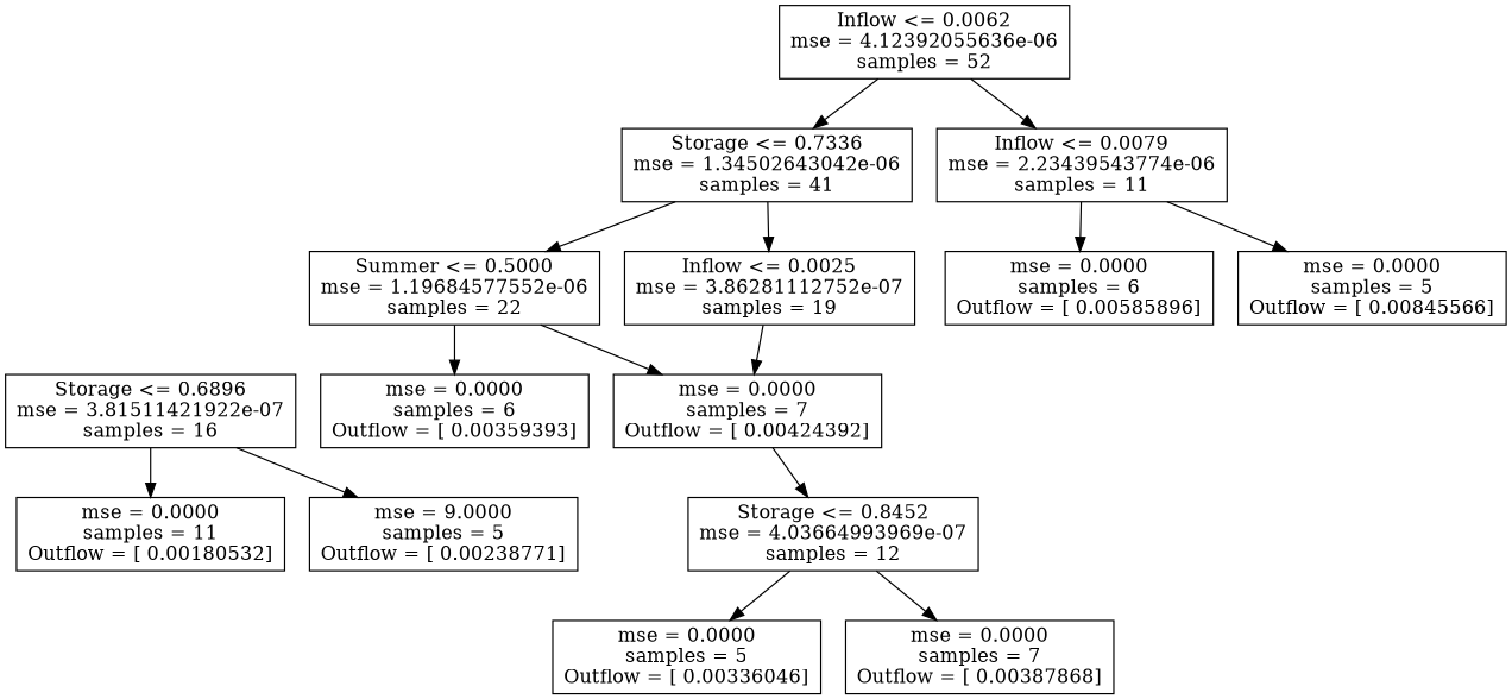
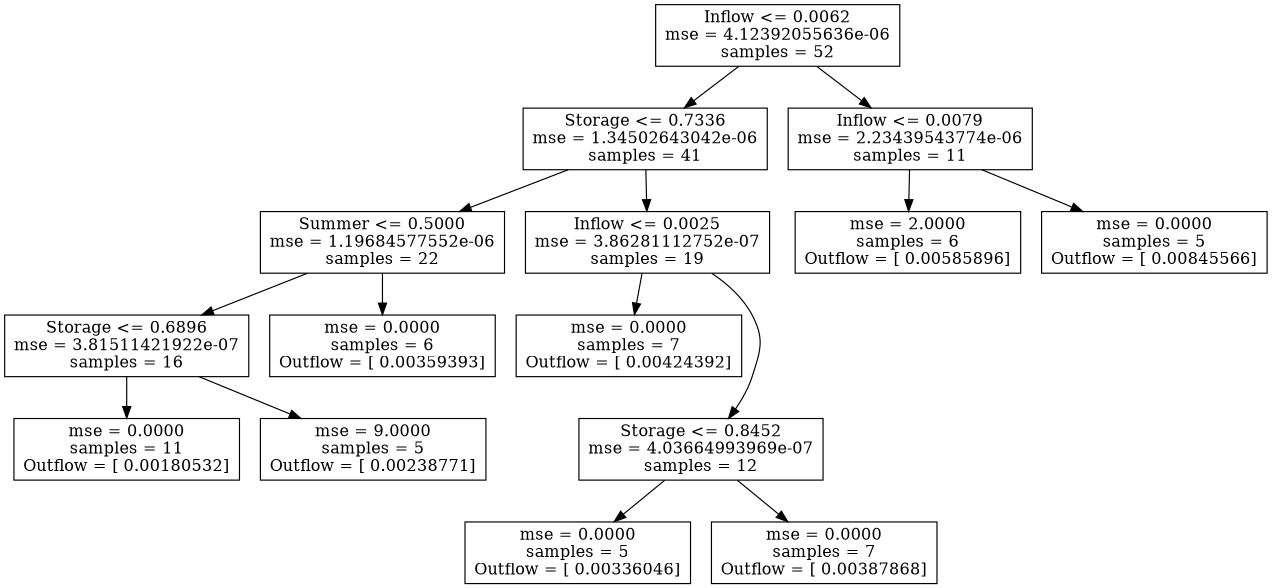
  digraph {
    node [shape=box]
    n1 [label="Inflow <= 0.0062\nmse = 4.12392055636e-06\nsamples = 52"]
    n2 [label="Storage <= 0.7336\nmse = 1.34502643042e-06\nsamples = 41"]
    n3 [label="Inflow <= 0.0079\nmse = 2.23439543774e-06\nsamples = 11"]
    n4 [label="Summer <= 0.5000\nmse = 1.19684577552e-06\nsamples = 22"]
    n5 [label="Inflow <= 0.0025\nmse = 3.86281112752e-07\nsamples = 19"]
-   n6 [label="mse = 0.0000\nsamples = 6\nOutflow = [ 0.00585896]"]
+   n6 [label="mse = 2.0000\nsamples = 6\nOutflow = [ 0.00585896]"]
    n7 [label="mse = 0.0000\nsamples = 5\nOutflow = [ 0.00845566]"]
    n8 [label="Storage <= 0.6896\nmse = 3.81511421922e-07\nsamples = 16"]
    n9 [label="mse = 0.0000\nsamples = 6\nOutflow = [ 0.00359393]"]
    n10 [label="mse = 0.0000\nsamples = 7\nOutflow = [ 0.00424392]"]
    n11 [label="Storage <= 0.8452\nmse = 4.03664993969e-07\nsamples = 12"]
    n12 [label="mse = 0.0000\nsamples = 11\nOutflow = [ 0.00180532]"]
    n13 [label="mse = 9.0000\nsamples = 5\nOutflow = [ 0.00238771]"]
    n14 [label="mse = 0.0000\nsamples = 5\nOutflow = [ 0.00336046]"]
    n15 [label="mse = 0.0000\nsamples = 7\nOutflow = [ 0.00387868]"]
    n1 -> n2
    n1 -> n3
    n2 -> n4
    n2 -> n5
    n3 -> n6
    n3 -> n7
-   n4 -> n10
+   n4 -> n8
    n4 -> n9
    n5 -> n10
-   n10 -> n11
+   n5 -> n11
    n8 -> n12
    n8 -> n13
    n11 -> n14
    n11 -> n15
  }
